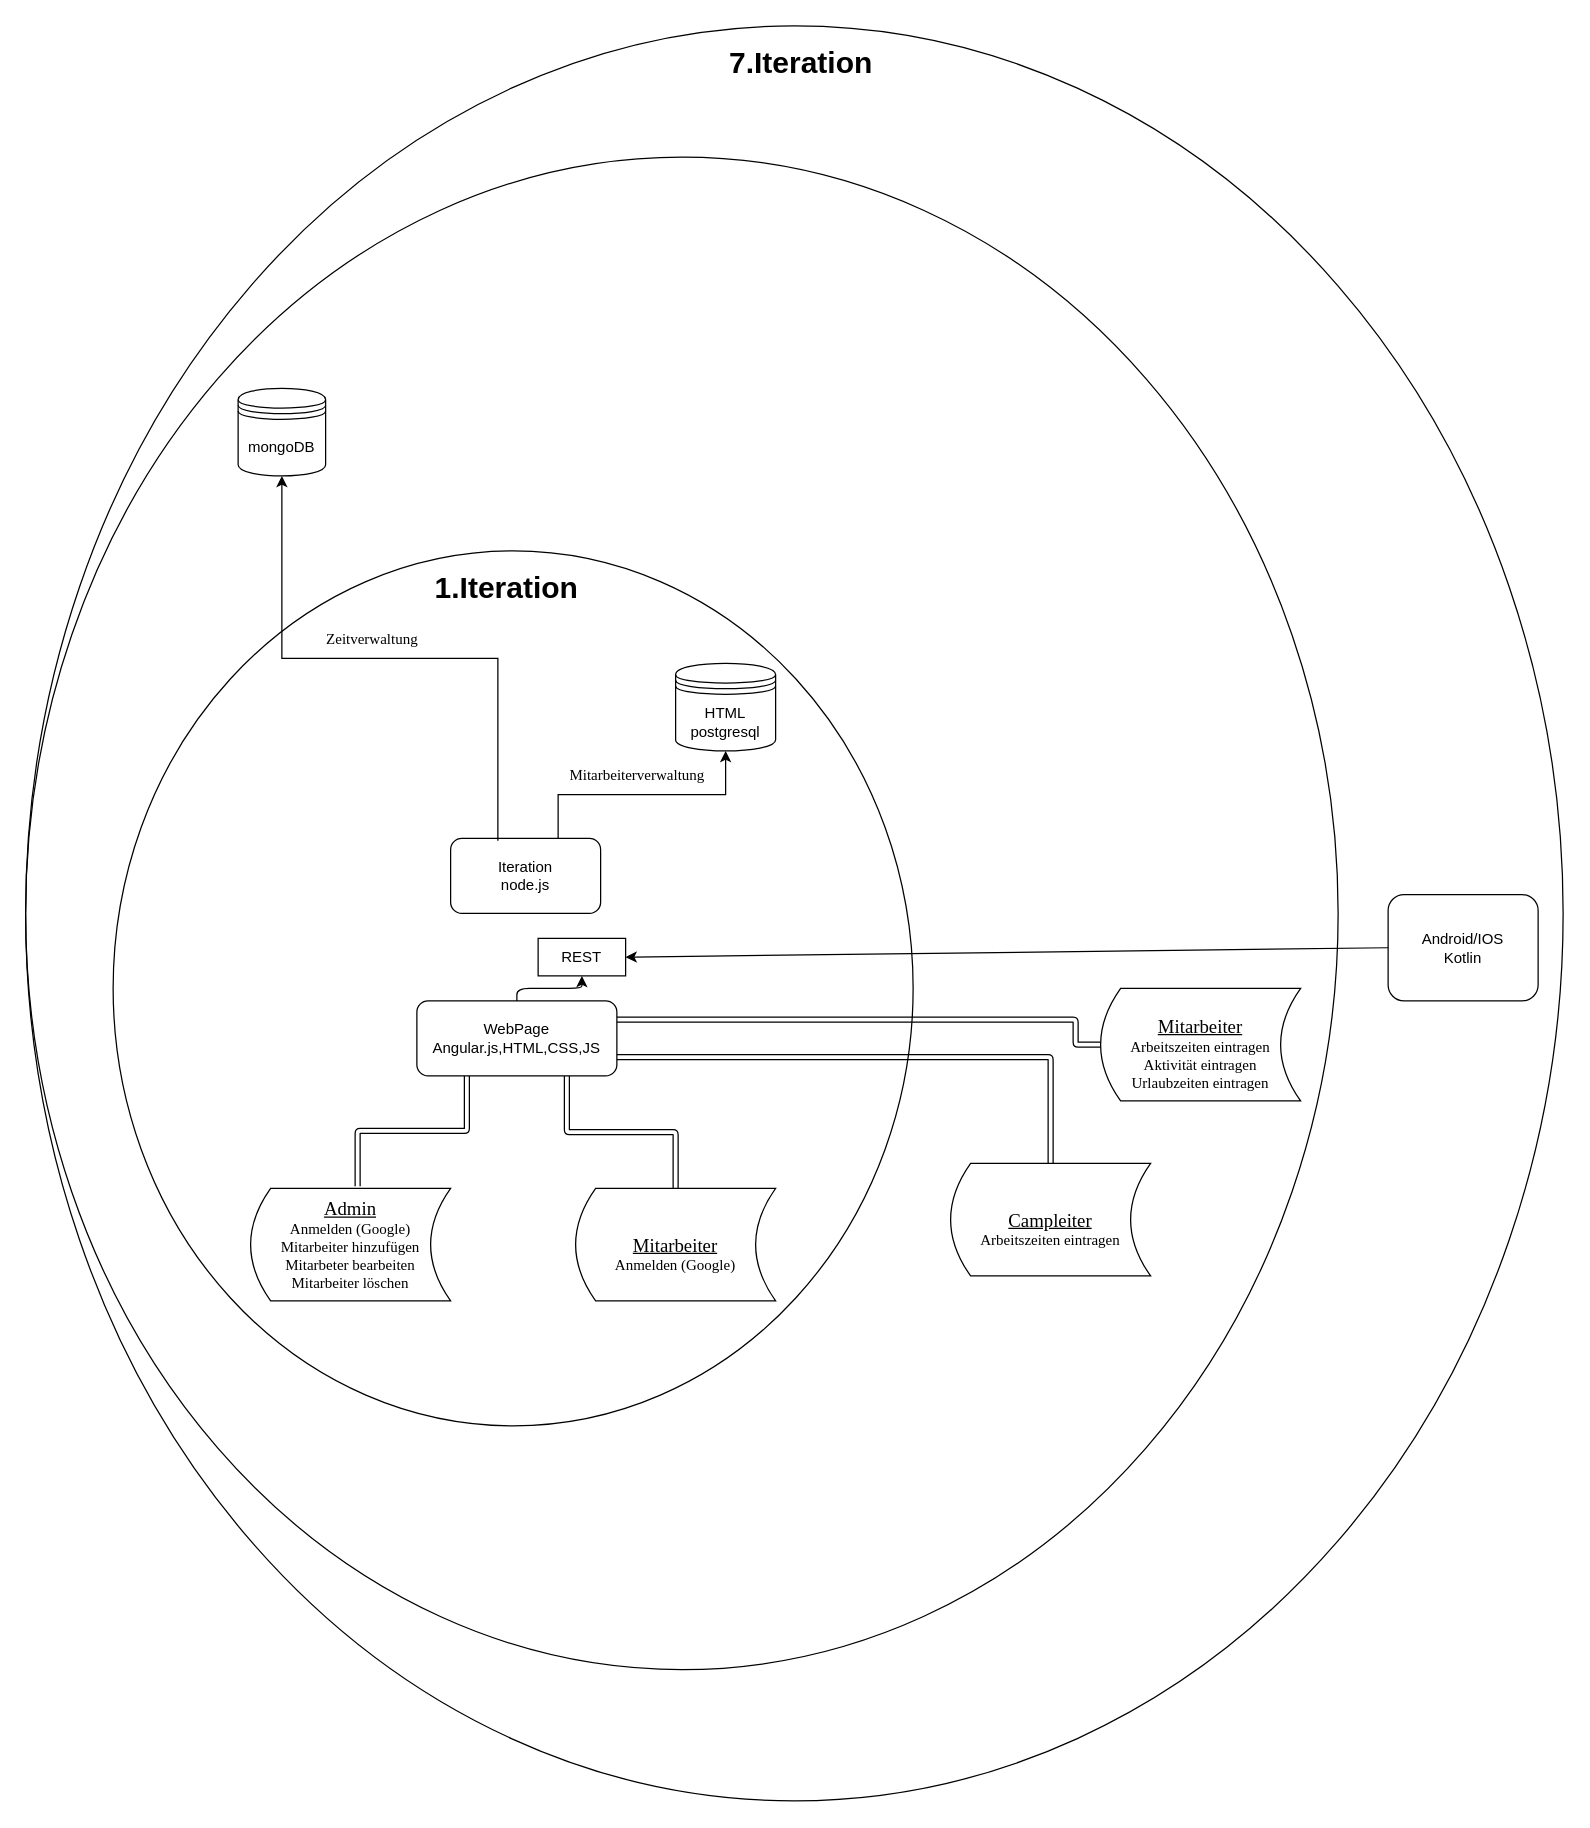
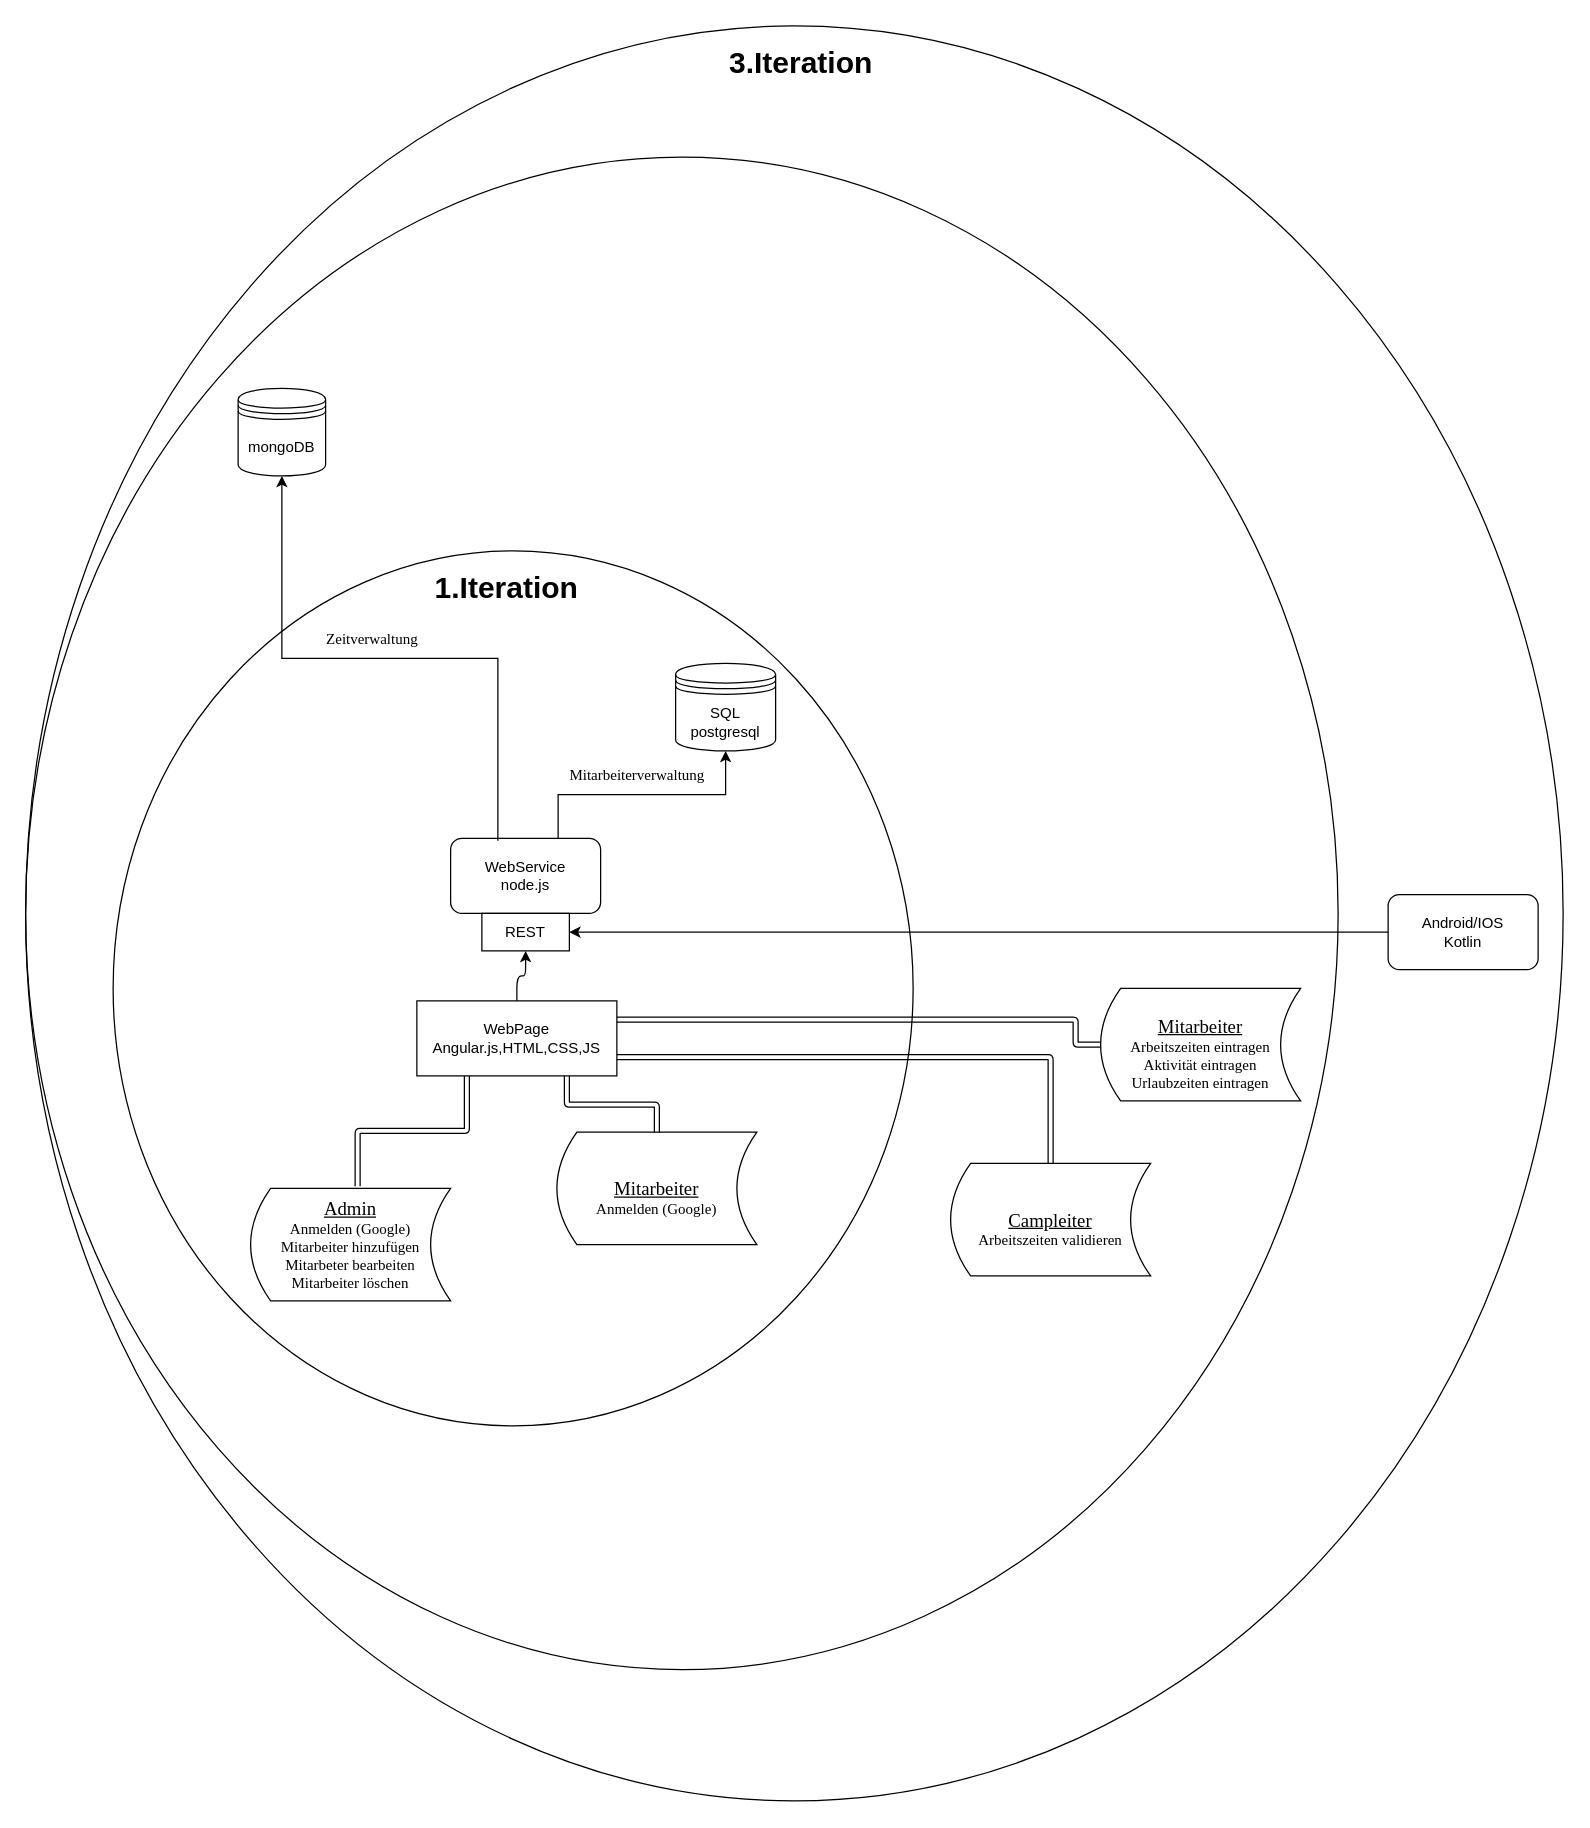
  <mxCell id="0" />
  <mxCell id="1" parent="0" />
  <mxCell id="2" value="" style="ellipse;whiteSpace=wrap;html=1;fillColor=none;fontSize=12;fontColor=#FFFFFF;" vertex="1" parent="1"><mxGeometry x="20" y="125" width="1050" height="1210" as="geometry" /></mxCell>
  <mxCell id="3" value="" style="ellipse;whiteSpace=wrap;html=1;fillColor=none;fontSize=12;fontColor=#FFFFFF;" vertex="1" parent="1"><mxGeometry x="90" y="440" width="640" height="700" as="geometry" /></mxCell>
- <mxCell id="4" value="&lt;div&gt;HTML&lt;/div&gt;postgresql " style="shape=datastore;whiteSpace=wrap;html=1;" vertex="1" parent="1"><mxGeometry x="540" y="530" width="80" height="70" as="geometry" /></mxCell>
- <mxCell id="5" value="&lt;div&gt;Iteration&lt;/div&gt;&lt;div&gt;node.js &lt;br&gt;&lt;/div&gt;" style="rounded=1;whiteSpace=wrap;html=1;" vertex="1" parent="1"><mxGeometry x="360" y="670" width="120" height="60" as="geometry" /></mxCell>
- <mxCell id="6" value="REST" style="rounded=0;whiteSpace=wrap;html=1;" vertex="1" parent="1"><mxGeometry x="430" y="750" width="70" height="30" as="geometry" /></mxCell>
+ <mxCell id="4" value="&lt;div&gt;SQL&lt;/div&gt;postgresql " style="shape=datastore;whiteSpace=wrap;html=1;" vertex="1" parent="1"><mxGeometry x="540" y="530" width="80" height="70" as="geometry" /></mxCell>
+ <mxCell id="5" value="&lt;div&gt;WebService&lt;/div&gt;&lt;div&gt;node.js &lt;br&gt;&lt;/div&gt;" style="rounded=1;whiteSpace=wrap;html=1;" vertex="1" parent="1"><mxGeometry x="360" y="670" width="120" height="60" as="geometry" /></mxCell>
+ <mxCell id="6" value="REST" style="rounded=0;whiteSpace=wrap;html=1;" vertex="1" parent="1"><mxGeometry x="385" y="730" width="70" height="30" as="geometry" /></mxCell>
  <mxCell id="7" value="" style="endArrow=classic;startArrow=none;html=1;entryX=0.5;entryY=1;entryDx=0;entryDy=0;exitX=0.5;exitY=0;exitDx=0;exitDy=0;startFill=0;edgeStyle=elbowEdgeStyle;elbow=vertical;" edge="1" parent="1" source="8" target="6"><mxGeometry width="50" height="50" relative="1" as="geometry"><mxPoint x="390" y="870" as="sourcePoint" /><mxPoint x="420" y="790" as="targetPoint" /></mxGeometry></mxCell>
- <mxCell id="8" value="&lt;div&gt;WebPage&lt;/div&gt;&lt;div&gt;Angular.js,HTML,CSS,JS&lt;br&gt;&lt;/div&gt;" style="rounded=1;whiteSpace=wrap;html=1;" vertex="1" parent="1"><mxGeometry x="333" y="800" width="160" height="60" as="geometry" /></mxCell>
+ <mxCell id="8" value="&lt;div&gt;WebPage&lt;/div&gt;&lt;div&gt;Angular.js,HTML,CSS,JS&lt;br&gt;&lt;/div&gt;" style="whiteSpace=wrap;html=1;rounded=0;" vertex="1" parent="1"><mxGeometry x="333" y="800" width="160" height="60" as="geometry" /></mxCell>
  <mxCell id="9" value="" style="endArrow=classic;startArrow=none;html=1;entryX=0.5;entryY=1;entryDx=0;entryDy=0;endFill=1;startFill=0;rounded=0;edgeStyle=elbowEdgeStyle;elbow=vertical;" edge="1" parent="1" target="4"><mxGeometry width="50" height="50" relative="1" as="geometry"><mxPoint x="446" y="670" as="sourcePoint" /><mxPoint x="610" y="640" as="targetPoint" /></mxGeometry></mxCell>
  <mxCell id="10" value="&lt;font style=&quot;font-size: 12px;&quot;&gt;&lt;font style=&quot;font-size: 12px;&quot; face=&quot;Times New Roman&quot;&gt;Mitarbeiterverwaltung&lt;/font&gt;&lt;br style=&quot;font-size: 12px;&quot;&gt;&lt;/font&gt;" style="text;html=1;resizable=0;points=[];align=center;verticalAlign=middle;labelBackgroundColor=#ffffff;rotation=0;fontSize=12;" vertex="1" connectable="0" parent="9"><mxGeometry x="-0.151" y="1" relative="1" as="geometry"><mxPoint x="10.5" y="-14.5" as="offset" /></mxGeometry></mxCell>
  <mxCell id="11" value="" style="shape=link;html=1;startArrow=none;startFill=0;endArrow=classic;endFill=1;entryX=0.25;entryY=1;entryDx=0;entryDy=0;exitX=0.535;exitY=-0.019;exitDx=0;exitDy=0;exitPerimeter=0;edgeStyle=elbowEdgeStyle;elbow=vertical;" edge="1" parent="1" source="12" target="8"><mxGeometry width="50" height="50" relative="1" as="geometry"><mxPoint x="300" y="1010" as="sourcePoint" /><mxPoint x="370" y="960" as="targetPoint" /></mxGeometry></mxCell>
  <mxCell id="12" value="&lt;div align=&quot;center&quot;&gt;&lt;font size=&quot;1&quot; face=&quot;Garamond&quot;&gt;&lt;u style=&quot;font-size: 15px&quot;&gt;Admin&lt;/u&gt;&lt;/font&gt;&lt;/div&gt;&lt;div align=&quot;center&quot;&gt;&lt;font face=&quot;Garamond&quot;&gt;Anmelden (Google)&lt;u&gt;&lt;br&gt;&lt;/u&gt;&lt;/font&gt;&lt;/div&gt;&lt;div align=&quot;center&quot;&gt;&lt;font face=&quot;Garamond&quot;&gt;Mitarbeiter hinzufügen &lt;br&gt;&lt;/font&gt;&lt;/div&gt;&lt;div align=&quot;center&quot;&gt;&lt;font face=&quot;Garamond&quot;&gt;Mitarbeter bearbeiten&lt;/font&gt;&lt;/div&gt;&lt;div align=&quot;center&quot;&gt;&lt;font face=&quot;Garamond&quot;&gt;Mitarbeiter löschen&lt;br&gt;&lt;/font&gt;&lt;/div&gt;" style="shape=dataStorage;whiteSpace=wrap;html=1;align=center;" vertex="1" parent="1"><mxGeometry x="200" y="950" width="160" height="90" as="geometry" /></mxCell>
- <mxCell id="13" value="&lt;div&gt;&lt;br&gt;&lt;/div&gt;&lt;div style=&quot;font-size: 15px&quot;&gt;&lt;font style=&quot;font-size: 15px&quot; face=&quot;Garamond&quot;&gt;&lt;u&gt;Mitarbeiter&lt;/u&gt;&lt;/font&gt;&lt;br&gt;&lt;/div&gt;&lt;font face=&quot;Garamond&quot;&gt;Anmelden (Google)&lt;br&gt;&lt;/font&gt;" style="shape=dataStorage;whiteSpace=wrap;html=1;align=center;" vertex="1" parent="1"><mxGeometry x="460" y="950" width="160" height="90" as="geometry" /></mxCell>
+ <mxCell id="13" value="&lt;div&gt;&lt;br&gt;&lt;/div&gt;&lt;div style=&quot;font-size: 15px&quot;&gt;&lt;font style=&quot;font-size: 15px&quot; face=&quot;Garamond&quot;&gt;&lt;u&gt;Mitarbeiter&lt;/u&gt;&lt;/font&gt;&lt;br&gt;&lt;/div&gt;&lt;font face=&quot;Garamond&quot;&gt;Anmelden (Google)&lt;br&gt;&lt;/font&gt;" style="shape=dataStorage;whiteSpace=wrap;html=1;align=center;" vertex="1" parent="1"><mxGeometry x="445" y="905" width="160" height="90" as="geometry" /></mxCell>
  <mxCell id="14" value="" style="shape=link;html=1;startArrow=none;startFill=0;endArrow=classic;endFill=1;entryX=0.5;entryY=0;entryDx=0;entryDy=0;exitX=0.75;exitY=1;exitDx=0;exitDy=0;edgeStyle=elbowEdgeStyle;elbow=vertical;" edge="1" parent="1" source="8" target="13"><mxGeometry width="50" height="50" relative="1" as="geometry"><mxPoint x="440" y="1010" as="sourcePoint" /><mxPoint x="490" y="960" as="targetPoint" /></mxGeometry></mxCell>
  <mxCell id="15" value="" style="endArrow=classic;html=1;exitX=0.315;exitY=0.031;exitDx=0;exitDy=0;strokeColor=#000000;rounded=0;exitPerimeter=0;edgeStyle=elbowEdgeStyle;elbow=vertical;entryX=0.5;entryY=1;entryDx=0;entryDy=0;" edge="1" parent="1" source="5" target="17"><mxGeometry width="50" height="50" relative="1" as="geometry"><mxPoint x="380" y="650" as="sourcePoint" /><mxPoint x="240" y="560" as="targetPoint" /></mxGeometry></mxCell>
  <mxCell id="16" value="&lt;font style=&quot;font-size: 12px;&quot; face=&quot;Times New Roman&quot;&gt;Zeitverwaltung&lt;/font&gt;" style="text;html=1;resizable=0;points=[];align=center;verticalAlign=middle;labelBackgroundColor=#ffffff;fontSize=12;" vertex="1" connectable="0" parent="15"><mxGeometry x="0.149" y="-2" relative="1" as="geometry"><mxPoint x="20" y="-14" as="offset" /></mxGeometry></mxCell>
  <mxCell id="17" value="mongoDB" style="shape=datastore;whiteSpace=wrap;html=1;" vertex="1" parent="1"><mxGeometry x="190" y="310" width="70" height="70" as="geometry" /></mxCell>
  <mxCell id="18" value="&lt;h1&gt;1.Iteration&lt;/h1&gt;" style="text;html=1;strokeColor=none;fillColor=none;align=center;verticalAlign=middle;whiteSpace=wrap;rounded=0;fontSize=12;" vertex="1" parent="1"><mxGeometry x="385" y="460" width="40" height="20" as="geometry" /></mxCell>
  <mxCell id="19" value="&lt;div&gt;&lt;br&gt;&lt;/div&gt;&lt;div style=&quot;font-size: 15px&quot;&gt;&lt;font style=&quot;font-size: 15px&quot; face=&quot;Garamond&quot;&gt;&lt;u&gt;Mitarbeiter&lt;/u&gt;&lt;/font&gt;&lt;br&gt;&lt;/div&gt;&lt;div&gt;&lt;font face=&quot;Garamond&quot;&gt;Arbeitszeiten eintragen&lt;/font&gt;&lt;/div&gt;&lt;div&gt;&lt;font face=&quot;Garamond&quot;&gt;Aktivität eintragen&lt;/font&gt;&lt;/div&gt;&lt;div&gt;&lt;font face=&quot;Garamond&quot;&gt;Urlaubzeiten eintragen&lt;/font&gt;&lt;/div&gt;" style="shape=dataStorage;whiteSpace=wrap;html=1;align=center;" vertex="1" parent="1"><mxGeometry x="880" y="790" width="160" height="90" as="geometry" /></mxCell>
- <mxCell id="20" value="&lt;div&gt;&lt;br&gt;&lt;/div&gt;&lt;div style=&quot;font-size: 15px&quot;&gt;&lt;font style=&quot;font-size: 15px&quot; face=&quot;Garamond&quot;&gt;&lt;u&gt;Campleiter&lt;/u&gt;&lt;/font&gt;&lt;br&gt;&lt;/div&gt;&lt;div&gt;&lt;font face=&quot;Garamond&quot;&gt;Arbeitszeiten eintragen&lt;br&gt;&lt;/font&gt;&lt;/div&gt;" style="shape=dataStorage;whiteSpace=wrap;html=1;align=center;" vertex="1" parent="1"><mxGeometry x="760" y="930" width="160" height="90" as="geometry" /></mxCell>
+ <mxCell id="20" value="&lt;div&gt;&lt;br&gt;&lt;/div&gt;&lt;div style=&quot;font-size: 15px&quot;&gt;&lt;font style=&quot;font-size: 15px&quot; face=&quot;Garamond&quot;&gt;&lt;u&gt;Campleiter&lt;/u&gt;&lt;/font&gt;&lt;br&gt;&lt;/div&gt;&lt;div&gt;&lt;font face=&quot;Garamond&quot;&gt;Arbeitszeiten validieren&lt;br&gt;&lt;/font&gt;&lt;/div&gt;" style="shape=dataStorage;whiteSpace=wrap;html=1;align=center;" vertex="1" parent="1"><mxGeometry x="760" y="930" width="160" height="90" as="geometry" /></mxCell>
  <mxCell id="21" value="" style="shape=link;html=1;startArrow=none;startFill=0;endArrow=classic;endFill=1;strokeColor=#000000;fontSize=12;fontColor=#FFFFFF;exitX=1;exitY=0.25;exitDx=0;exitDy=0;entryX=0;entryY=0.5;entryDx=0;entryDy=0;edgeStyle=elbowEdgeStyle;" edge="1" parent="1" source="8" target="19"><mxGeometry width="50" height="50" relative="1" as="geometry"><mxPoint x="570" y="810" as="sourcePoint" /><mxPoint x="620" y="760" as="targetPoint" /><Array as="points"><mxPoint x="860" y="815" /></Array></mxGeometry></mxCell>
  <mxCell id="22" value="" style="shape=link;html=1;startArrow=none;startFill=0;endArrow=classic;endFill=1;strokeColor=#000000;fontSize=12;fontColor=#FFFFFF;entryX=1;entryY=0.75;entryDx=0;entryDy=0;edgeStyle=elbowEdgeStyle;elbow=vertical;" edge="1" parent="1" source="20" target="8"><mxGeometry width="50" height="50" relative="1" as="geometry"><mxPoint x="390" y="1350" as="sourcePoint" /><mxPoint x="440" y="1300" as="targetPoint" /><Array as="points"><mxPoint x="510" y="845" /><mxPoint x="650" y="860" /></Array></mxGeometry></mxCell>
  <mxCell id="23" value="" style="endArrow=classic;html=1;strokeColor=#000000;fontSize=12;fontColor=#000000;entryX=1;entryY=0.5;entryDx=0;entryDy=0;exitX=0;exitY=0.5;exitDx=0;exitDy=0;" edge="1" parent="1" source="24" target="6"><mxGeometry width="50" height="50" relative="1" as="geometry"><mxPoint x="1140" y="740" as="sourcePoint" /><mxPoint x="960" y="660" as="targetPoint" /></mxGeometry></mxCell>
- <mxCell id="24" value="&lt;div&gt;Android/IOS&lt;/div&gt;&lt;div&gt;Kotlin&lt;/div&gt;" style="rounded=1;whiteSpace=wrap;html=1;fillColor=none;fontSize=12;fontColor=#000000;" vertex="1" parent="1"><mxGeometry x="1110" y="715" width="120" height="85" as="geometry" /></mxCell>
+ <mxCell id="24" value="&lt;div&gt;Android/IOS&lt;/div&gt;&lt;div&gt;Kotlin&lt;/div&gt;" style="rounded=1;whiteSpace=wrap;html=1;fillColor=none;fontSize=12;fontColor=#000000;" vertex="1" parent="1"><mxGeometry x="1110" y="715" width="120" height="60" as="geometry" /></mxCell>
  <mxCell id="25" value="" style="ellipse;whiteSpace=wrap;html=1;fillColor=none;fontSize=12;fontColor=#000000;" vertex="1" parent="1"><mxGeometry x="20" y="20" width="1230" height="1420" as="geometry" /></mxCell>
- <mxCell id="26" value="7.Iteration" style="text;strokeColor=none;fillColor=none;html=1;fontSize=24;fontStyle=1;verticalAlign=middle;align=center;" vertex="1" parent="1"><mxGeometry x="590" y="30" width="100" height="40" as="geometry" /></mxCell>
+ <mxCell id="26" value="3.Iteration" style="text;strokeColor=none;fillColor=none;html=1;fontSize=24;fontStyle=1;verticalAlign=middle;align=center;" vertex="1" parent="1"><mxGeometry x="590" y="30" width="100" height="40" as="geometry" /></mxCell>
